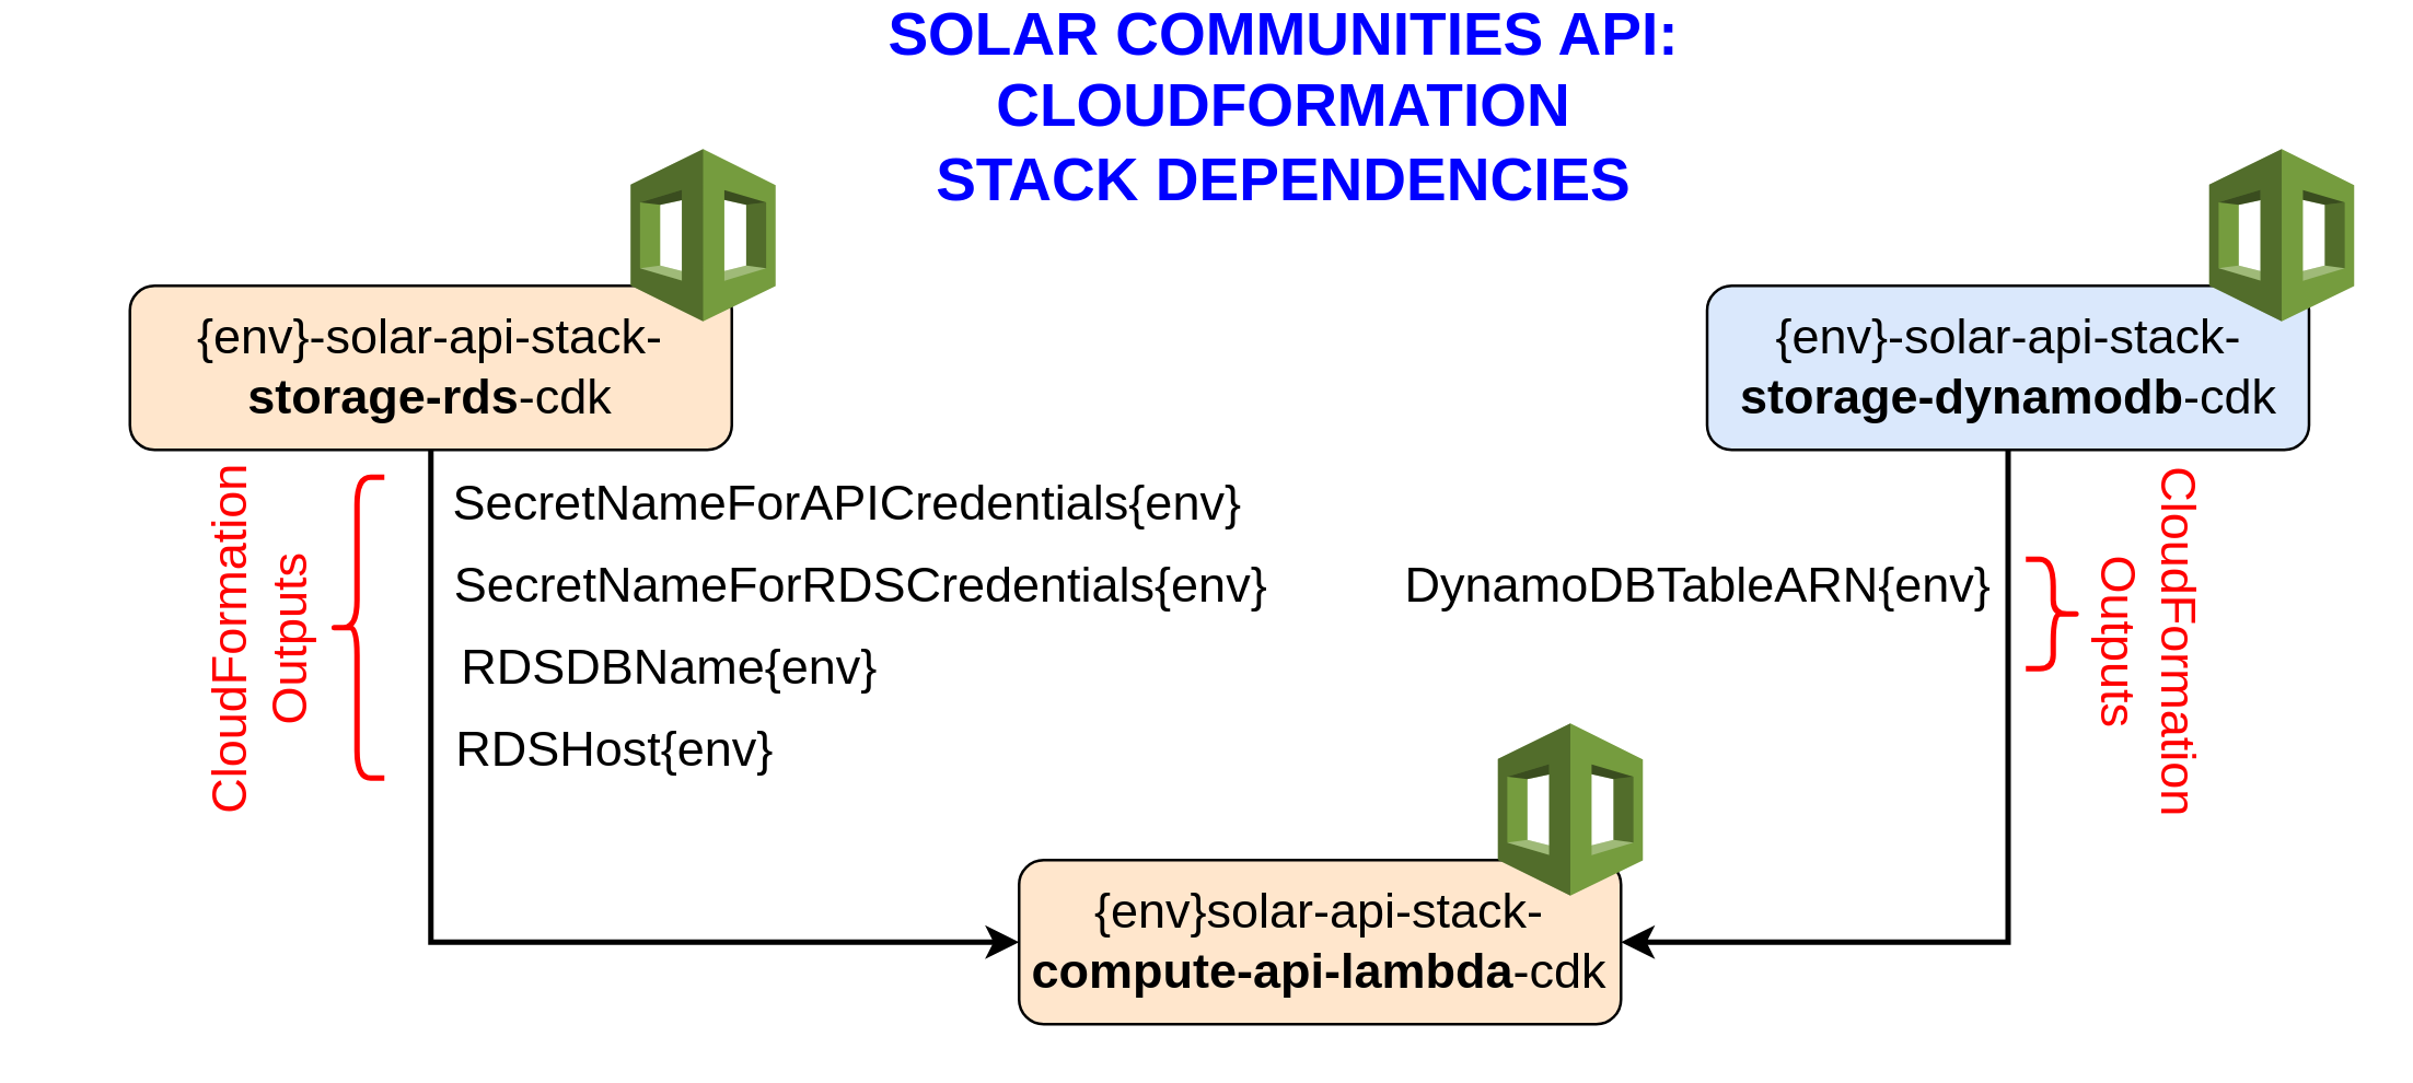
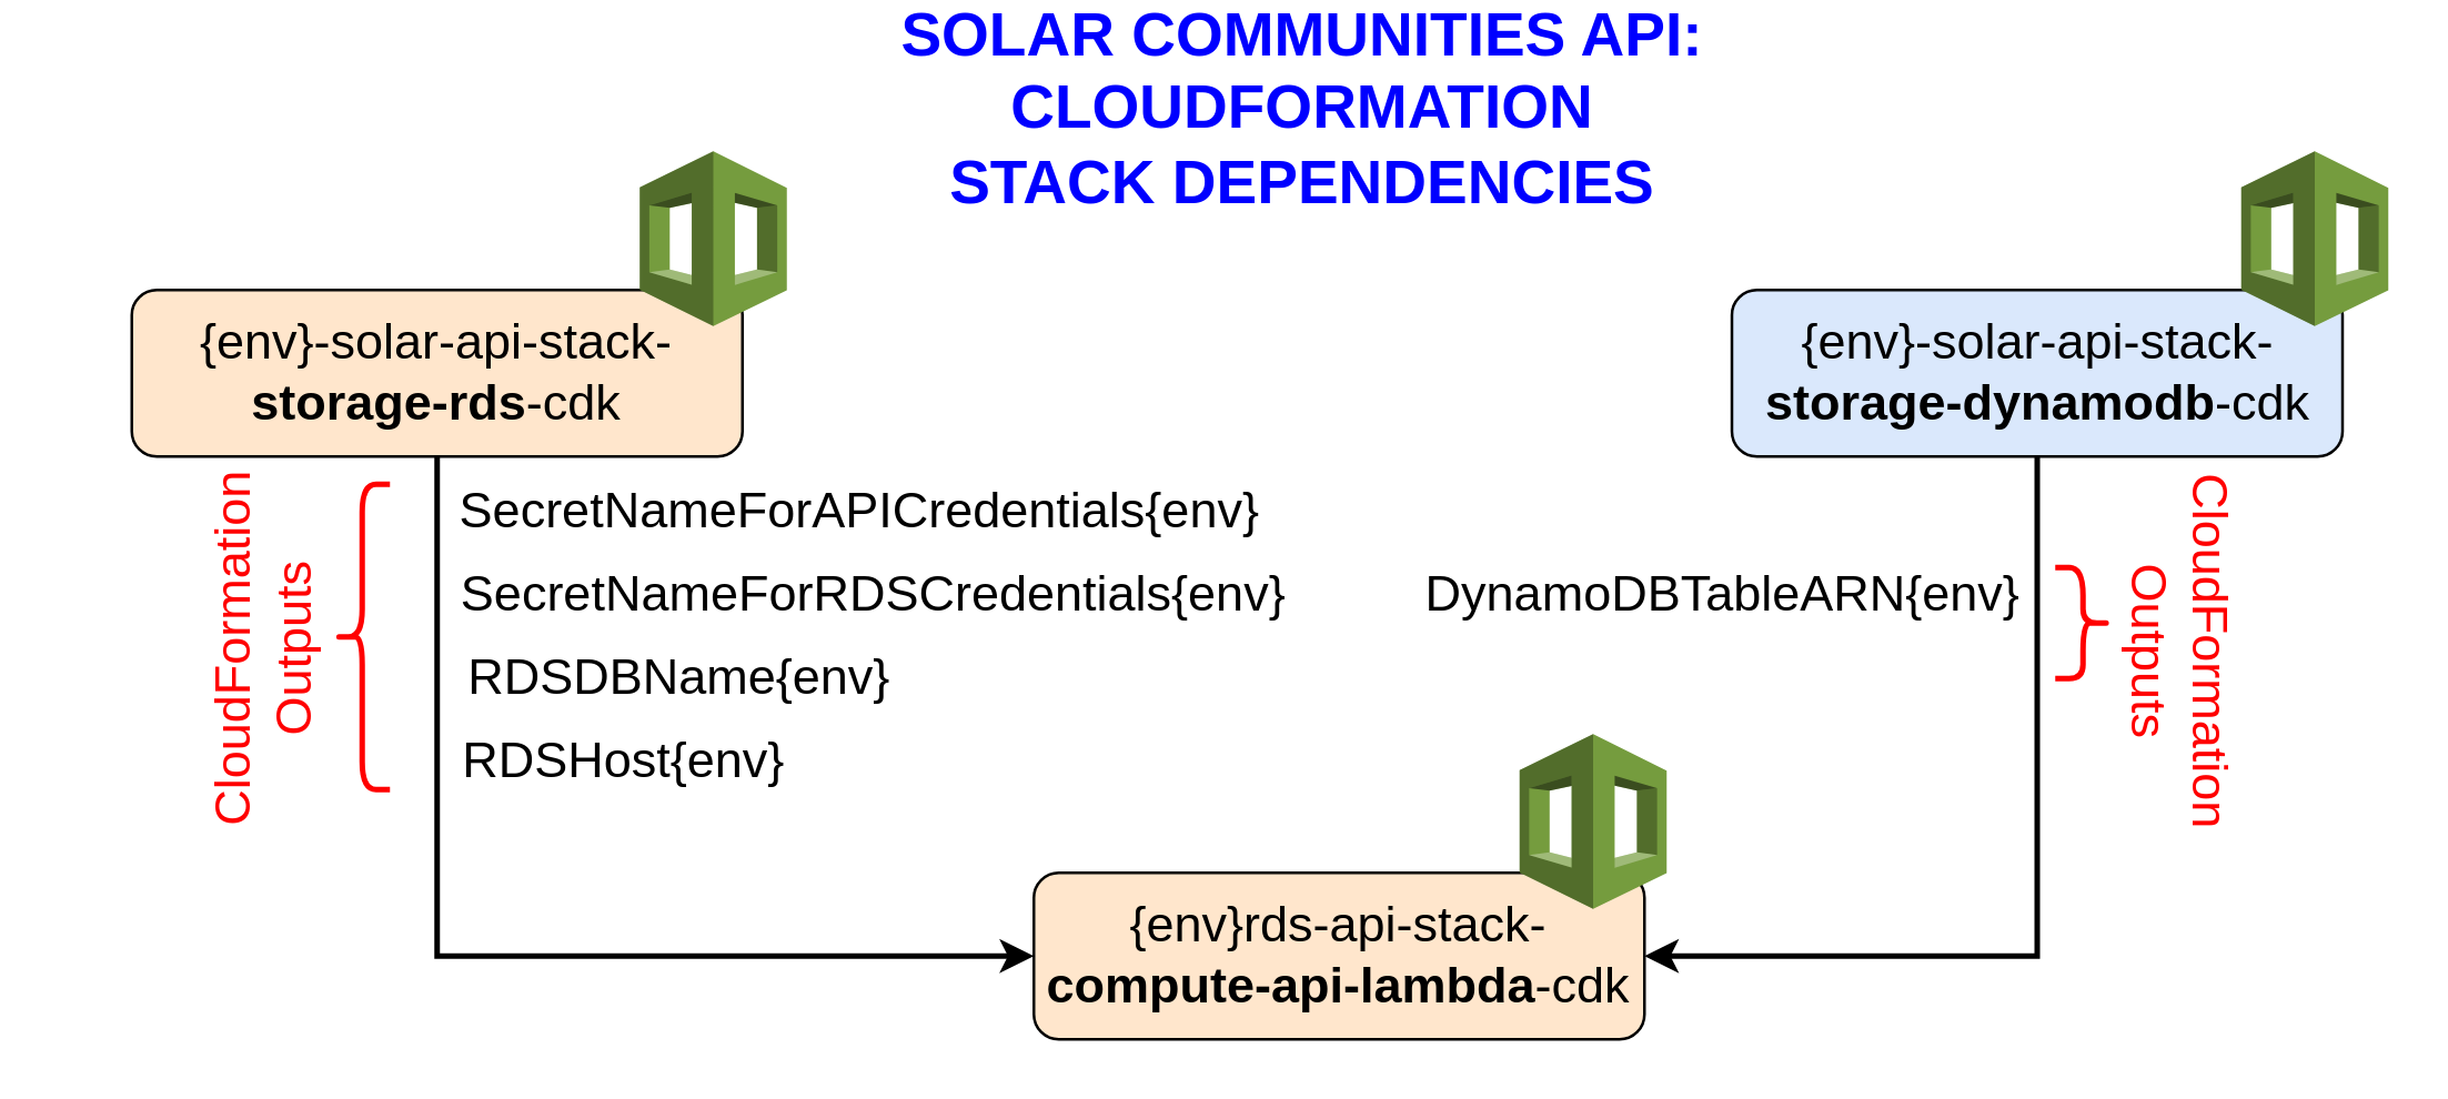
  <mxCell id="0" />
  <mxCell id="1" parent="0" />
  <mxCell id="2" value="SOLAR COMMUNITIES API:&lt;br style=&quot;font-size: 22px;&quot;&gt;CLOUDFORMATION&lt;br&gt;STACK DEPENDENCIES" style="text;html=1;strokeColor=none;fillColor=none;align=center;verticalAlign=middle;whiteSpace=wrap;rounded=0;fontSize=22;fontColor=#0000FF;fontStyle=1" vertex="1" parent="1"><mxGeometry x="293.5" y="20" width="350" height="30" as="geometry" /></mxCell>
  <mxCell id="3" style="edgeStyle=orthogonalEdgeStyle;rounded=0;orthogonalLoop=1;jettySize=auto;html=1;fontSize=18;fontColor=#000000;entryX=0;entryY=0.5;entryDx=0;entryDy=0;strokeWidth=2;" edge="1" parent="1" source="4" target="7"><mxGeometry relative="1" as="geometry"><mxPoint x="157" y="400" as="targetPoint" /><Array as="points"><mxPoint x="157" y="340" /></Array></mxGeometry></mxCell>
  <mxCell id="4" value="{env}-solar-api-stack-&lt;b&gt;storage-rds&lt;/b&gt;-cdk" style="rounded=1;whiteSpace=wrap;html=1;fontSize=18;fillColor=#ffe6cc;strokeColor=#000000;" vertex="1" parent="1"><mxGeometry x="47" y="100" width="220" height="60" as="geometry" /></mxCell>
  <mxCell id="5" style="edgeStyle=orthogonalEdgeStyle;rounded=0;orthogonalLoop=1;jettySize=auto;html=1;entryX=1;entryY=0.5;entryDx=0;entryDy=0;fontSize=18;fontColor=#000000;strokeWidth=2;" edge="1" parent="1" source="6" target="7"><mxGeometry relative="1" as="geometry"><Array as="points"><mxPoint x="734" y="340" /></Array></mxGeometry></mxCell>
  <mxCell id="6" value="{env}-solar-api-stack-&lt;b&gt;storage-dynamodb&lt;/b&gt;-cdk" style="rounded=1;whiteSpace=wrap;html=1;fontSize=18;fillColor=#dae8fc;strokeColor=#000000;" vertex="1" parent="1"><mxGeometry x="623.5" y="100" width="220" height="60" as="geometry" /></mxCell>
- <mxCell id="7" value="{env}solar-api-stack-&lt;b&gt;compute-api-lambda&lt;/b&gt;-cdk" style="rounded=1;whiteSpace=wrap;html=1;fontSize=18;fillColor=#ffe6cc;strokeColor=#000000;" vertex="1" parent="1"><mxGeometry x="372" y="310" width="220" height="60" as="geometry" /></mxCell>
+ <mxCell id="7" value="{env}rds-api-stack-&lt;b&gt;compute-api-lambda&lt;/b&gt;-cdk" style="rounded=1;whiteSpace=wrap;html=1;fontSize=18;fillColor=#ffe6cc;strokeColor=#000000;" vertex="1" parent="1"><mxGeometry x="372" y="310" width="220" height="60" as="geometry" /></mxCell>
  <mxCell id="8" value="DynamoDBTableARN{env}" style="text;html=1;align=center;verticalAlign=middle;resizable=0;points=[];autosize=1;strokeColor=none;fillColor=none;fontSize=18;fontColor=#000000;" vertex="1" parent="1"><mxGeometry x="500" y="190" width="240" height="40" as="geometry" /></mxCell>
  <mxCell id="9" value="SecretNameForAPICredentials{env}" style="text;html=1;align=center;verticalAlign=middle;resizable=0;points=[];autosize=1;strokeColor=none;fillColor=none;fontSize=18;fontColor=#000000;" vertex="1" parent="1"><mxGeometry x="153.5" y="160" width="310" height="40" as="geometry" /></mxCell>
  <mxCell id="10" value="RDSDBName{env}" style="text;html=1;align=center;verticalAlign=middle;resizable=0;points=[];autosize=1;strokeColor=none;fillColor=none;fontSize=18;fontColor=#000000;" vertex="1" parent="1"><mxGeometry x="153.5" y="220" width="180" height="40" as="geometry" /></mxCell>
  <mxCell id="11" value="RDSHost{env}" style="text;html=1;align=center;verticalAlign=middle;resizable=0;points=[];autosize=1;strokeColor=none;fillColor=none;fontSize=18;fontColor=#000000;" vertex="1" parent="1"><mxGeometry x="153.5" y="250" width="140" height="40" as="geometry" /></mxCell>
  <mxCell id="12" value="SecretNameForRDSCredentials{env}" style="text;html=1;align=center;verticalAlign=middle;resizable=0;points=[];autosize=1;strokeColor=none;fillColor=none;fontSize=18;fontColor=#000000;" vertex="1" parent="1"><mxGeometry x="153.5" y="190" width="320" height="40" as="geometry" /></mxCell>
  <mxCell id="13" value="" style="outlineConnect=0;dashed=0;verticalLabelPosition=bottom;verticalAlign=top;align=center;html=1;shape=mxgraph.aws3.cloudformation;fillColor=#759C3E;gradientColor=none;strokeColor=#000000;fontSize=18;fontColor=#000000;" vertex="1" parent="1"><mxGeometry x="547" y="260" width="53" height="63" as="geometry" /></mxCell>
  <mxCell id="14" value="" style="shape=curlyBracket;whiteSpace=wrap;html=1;rounded=1;strokeColor=#FF0000;fontSize=18;fontColor=#000000;strokeWidth=2;" vertex="1" parent="1"><mxGeometry x="120" y="170" width="20" height="110" as="geometry" /></mxCell>
  <mxCell id="15" value="CloudFormation&lt;br&gt;Outputs" style="text;html=1;align=center;verticalAlign=middle;resizable=0;points=[];autosize=1;strokeColor=none;fillColor=none;fontSize=18;fontColor=#FF0000;rotation=-90;" vertex="1" parent="1"><mxGeometry x="20" y="200" width="150" height="60" as="geometry" /></mxCell>
  <mxCell id="16" value="" style="shape=curlyBracket;whiteSpace=wrap;html=1;rounded=1;flipH=1;strokeColor=#FF0000;strokeWidth=2;fontSize=18;fontColor=#FF0000;size=0.5;" vertex="1" parent="1"><mxGeometry x="740" y="200" width="20" height="40" as="geometry" /></mxCell>
  <mxCell id="17" value="CloudFormation&lt;br&gt;Outputs" style="text;html=1;align=center;verticalAlign=middle;resizable=0;points=[];autosize=1;strokeColor=none;fillColor=none;fontSize=18;fontColor=#FF0000;rotation=90;" vertex="1" parent="1"><mxGeometry x="710" y="200" width="150" height="60" as="geometry" /></mxCell>
  <mxCell id="18" value="" style="outlineConnect=0;dashed=0;verticalLabelPosition=bottom;verticalAlign=top;align=center;html=1;shape=mxgraph.aws3.cloudformation;fillColor=#759C3E;gradientColor=none;strokeColor=#000000;fontSize=18;fontColor=#000000;" vertex="1" parent="1"><mxGeometry x="807" y="50" width="53" height="63" as="geometry" /></mxCell>
  <mxCell id="19" value="" style="outlineConnect=0;dashed=0;verticalLabelPosition=bottom;verticalAlign=top;align=center;html=1;shape=mxgraph.aws3.cloudformation;fillColor=#759C3E;gradientColor=none;strokeColor=#000000;fontSize=18;fontColor=#000000;" vertex="1" parent="1"><mxGeometry x="230" y="50" width="53" height="63" as="geometry" /></mxCell>
